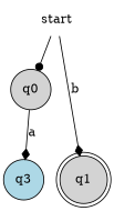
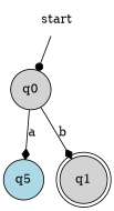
  digraph {
    node [fillcolor=lightgrey shape=circle style=filled]
    edge [arrowhead=diamond]
    start [fillcolor=white shape=none]
    q0
    q1 [shape=doublecircle]
-   q3 [fillcolor=lightblue]
+   q3 [fillcolor=lightblue label=q5]
    start -> q0 [arrowhead=dot]
-   start -> q1 [label=b]
+   q0 -> q1 [label=b]
    q0 -> q3 [label=a]
  }
